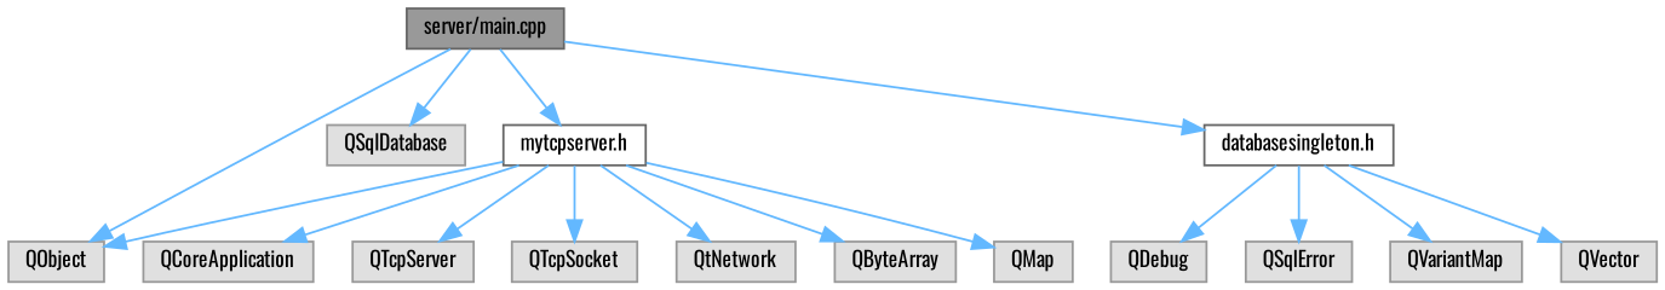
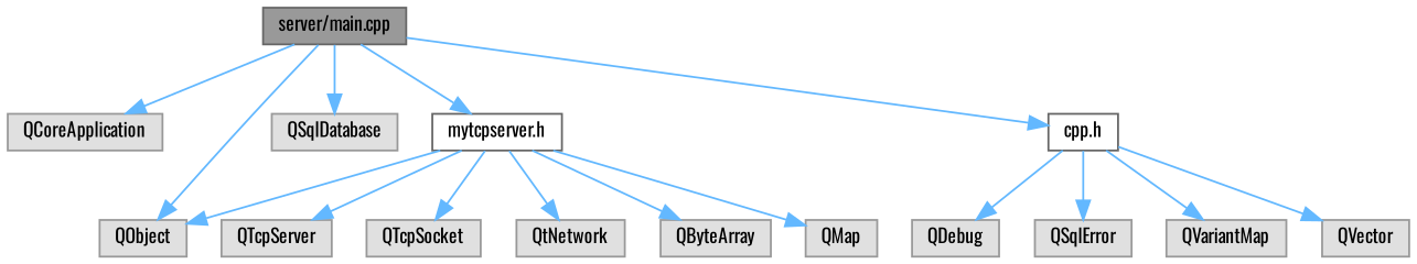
  digraph {
    fontname=Oswald
    node [color=grey60 fillcolor="#E0E0E0" fontname=Oswald fontsize=10 shape=box style=filled]
    edge [color=steelblue1 fontname=Oswald fontsize=10 labelfontname=Helvetica labelfontsize=10 style=solid]
    n1 [color=gray40 fillcolor=grey60 fontcolor=black height=0.2 label="server/main.cpp" width=0.4]
    n2 [height=0.2 label=QCoreApplication width=0.4]
    n3 [height=0.2 label=QObject width=0.4]
    n4 [height=0.2 label=QSqlDatabase width=0.4]
    n5 [color=grey40 fillcolor=white height=0.2 label="mytcpserver.h" width=0.4]
-   n6 [color=grey40 fillcolor=white height=0.2 label="databasesingleton.h" width=0.4]
+   n6 [color=grey40 fillcolor=white height=0.2 label="cpp.h" width=0.4]
    n7 [height=0.2 label=QTcpServer width=0.4]
    n8 [height=0.2 label=QTcpSocket width=0.4]
    n9 [height=0.2 label=QtNetwork width=0.4]
    n10 [height=0.2 label=QByteArray width=0.4]
    n11 [height=0.2 label=QMap width=0.4]
    n12 [height=0.2 label=QDebug width=0.4]
    n13 [height=0.2 label=QSqlError width=0.4]
    n14 [height=0.2 label=QVariantMap width=0.4]
    n15 [height=0.2 label=QVector width=0.4]
-   n5 -> n2
+   n1 -> n2
    n1 -> n3
    n1 -> n4
    n1 -> n5
    n1 -> n6
    n5 -> n3
    n5 -> n7
    n5 -> n8
    n5 -> n9
    n5 -> n10
    n5 -> n11
    n6 -> n12
    n6 -> n13
    n6 -> n14
    n6 -> n15
  }
